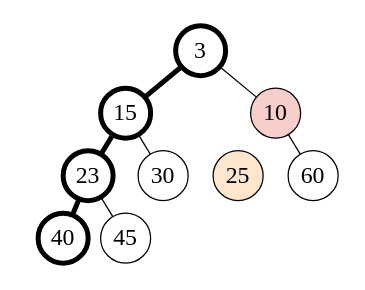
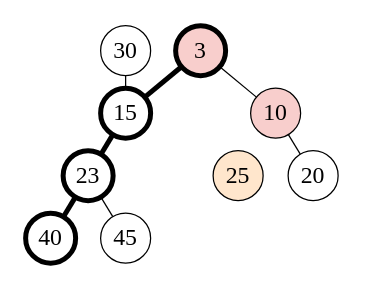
  <mxCell id="0" />
  <mxCell id="1" parent="0" />
  <mxCell id="2" style="edgeStyle=none;html=1;fontFamily=Times New Roman;fontSize=19;endArrow=none;endFill=0;strokeWidth=4;" edge="1" parent="1" source="4" target="7"><mxGeometry relative="1" as="geometry" /></mxCell>
  <mxCell id="3" style="edgeStyle=none;html=1;fontFamily=Times New Roman;fontSize=19;endArrow=none;endFill=0;" edge="1" parent="1" source="4" target="9"><mxGeometry relative="1" as="geometry" /></mxCell>
- <mxCell id="4" value="3" style="ellipse;whiteSpace=wrap;html=1;fontFamily=Times New Roman;fontSize=19;strokeWidth=4;" vertex="1" parent="1"><mxGeometry x="140" y="20" width="40" height="40" as="geometry" /></mxCell>
+ <mxCell id="4" value="3" style="ellipse;whiteSpace=wrap;html=1;fontFamily=Times New Roman;fontSize=19;strokeWidth=4;fillColor=#f8cecc;" vertex="1" parent="1"><mxGeometry x="140" y="20" width="40" height="40" as="geometry" /></mxCell>
  <mxCell id="5" style="edgeStyle=none;html=1;fontFamily=Times New Roman;fontSize=19;endArrow=none;endFill=0;strokeWidth=4;" edge="1" parent="1" source="7" target="11"><mxGeometry relative="1" as="geometry" /></mxCell>
  <mxCell id="6" style="edgeStyle=none;html=1;fontFamily=Times New Roman;fontSize=19;endArrow=none;endFill=0;" edge="1" parent="1" source="7" target="12"><mxGeometry relative="1" as="geometry" /></mxCell>
  <mxCell id="7" value="15" style="ellipse;whiteSpace=wrap;html=1;fontFamily=Times New Roman;fontSize=19;strokeWidth=4;" vertex="1" parent="1"><mxGeometry x="80" y="70" width="40" height="40" as="geometry" /></mxCell>
  <mxCell id="8" style="edgeStyle=none;html=1;fontFamily=Times New Roman;fontSize=19;endArrow=none;endFill=0;strokeWidth=1;" edge="1" parent="1" source="9" target="14"><mxGeometry relative="1" as="geometry" /></mxCell>
  <mxCell id="9" value="10" style="ellipse;whiteSpace=wrap;html=1;fontFamily=Times New Roman;fontSize=19;strokeWidth=1;fillColor=#f8cecc;" vertex="1" parent="1"><mxGeometry x="200" y="70" width="40" height="40" as="geometry" /></mxCell>
  <mxCell id="10" style="edgeStyle=none;html=1;endArrow=none;endFill=0;" edge="1" parent="1" source="11" target="17"><mxGeometry relative="1" as="geometry" /></mxCell>
  <mxCell id="11" value="23" style="ellipse;whiteSpace=wrap;html=1;fontFamily=Times New Roman;fontSize=19;strokeWidth=4;" vertex="1" parent="1"><mxGeometry x="50" y="120" width="40" height="40" as="geometry" /></mxCell>
- <mxCell id="12" value="30" style="ellipse;whiteSpace=wrap;html=1;fontFamily=Times New Roman;fontSize=19;" vertex="1" parent="1"><mxGeometry x="110" y="120" width="40" height="40" as="geometry" /></mxCell>
+ <mxCell id="12" value="30" style="ellipse;whiteSpace=wrap;html=1;fontFamily=Times New Roman;fontSize=19;" vertex="1" parent="1"><mxGeometry x="80" y="20" width="40" height="40" as="geometry" /></mxCell>
  <mxCell id="13" value="25" style="ellipse;whiteSpace=wrap;html=1;fontFamily=Times New Roman;fontSize=19;fillColor=#ffe6cc;" vertex="1" parent="1"><mxGeometry x="170" y="120" width="40" height="40" as="geometry" /></mxCell>
- <mxCell id="14" value="60" style="ellipse;whiteSpace=wrap;html=1;fontFamily=Times New Roman;fontSize=19;strokeWidth=1;" vertex="1" parent="1"><mxGeometry x="230" y="120" width="40" height="40" as="geometry" /></mxCell>
+ <mxCell id="14" value="20" style="ellipse;whiteSpace=wrap;html=1;fontFamily=Times New Roman;fontSize=19;strokeWidth=1;" vertex="1" parent="1"><mxGeometry x="230" y="120" width="40" height="40" as="geometry" /></mxCell>
  <mxCell id="15" style="edgeStyle=none;html=1;fontFamily=Times New Roman;fontSize=19;endArrow=none;endFill=0;strokeWidth=4;" edge="1" parent="1" source="11" target="16"><mxGeometry relative="1" as="geometry"><mxPoint x="59.84" y="159.997" as="sourcePoint" /></mxGeometry></mxCell>
- <mxCell id="16" value="40" style="ellipse;whiteSpace=wrap;html=1;fontFamily=Times New Roman;fontSize=19;strokeWidth=4;" vertex="1" parent="1"><mxGeometry x="30" y="170" width="40" height="40" as="geometry" /></mxCell>
+ <mxCell id="16" value="40" style="ellipse;whiteSpace=wrap;html=1;fontFamily=Times New Roman;fontSize=19;strokeWidth=4;" vertex="1" parent="1"><mxGeometry x="20" y="170" width="40" height="40" as="geometry" /></mxCell>
  <mxCell id="17" value="45" style="ellipse;whiteSpace=wrap;html=1;fontFamily=Times New Roman;fontSize=19;" vertex="1" parent="1"><mxGeometry x="80" y="170" width="40" height="40" as="geometry" /></mxCell>
